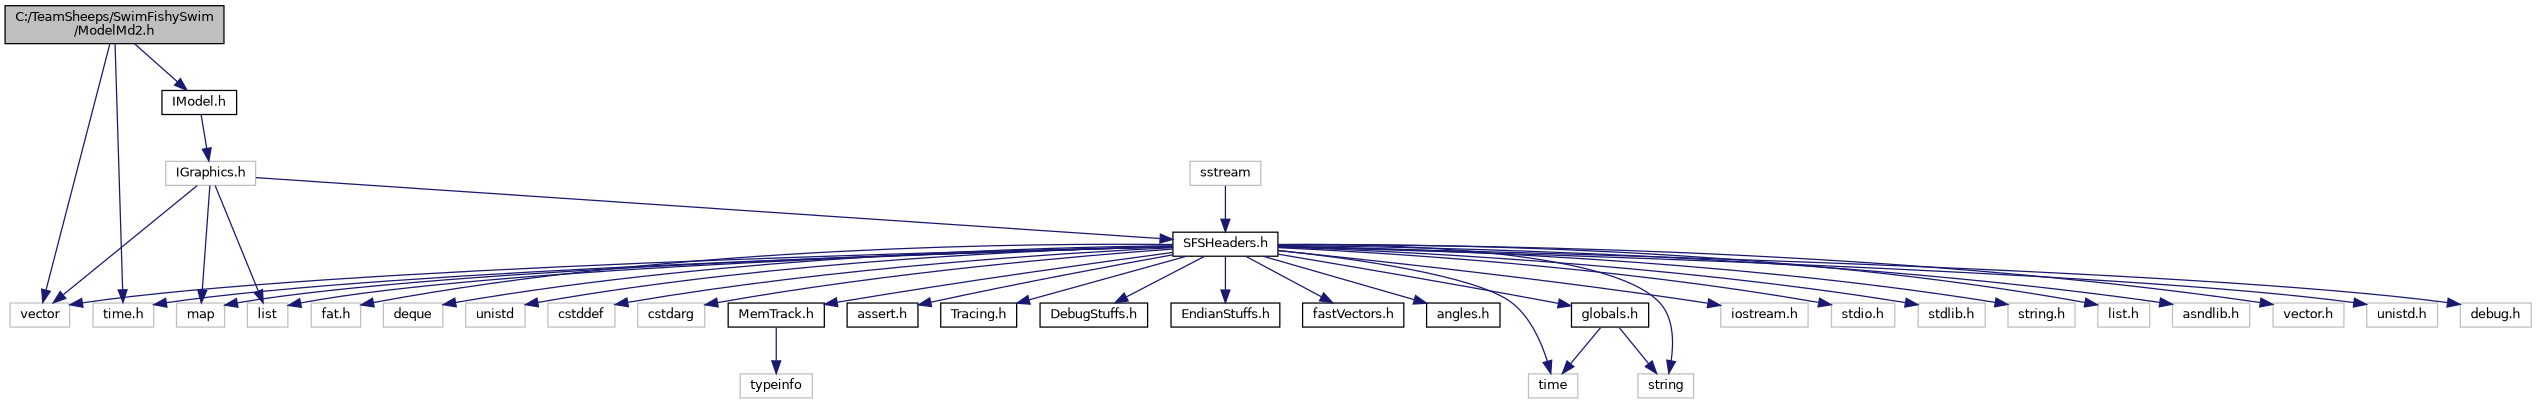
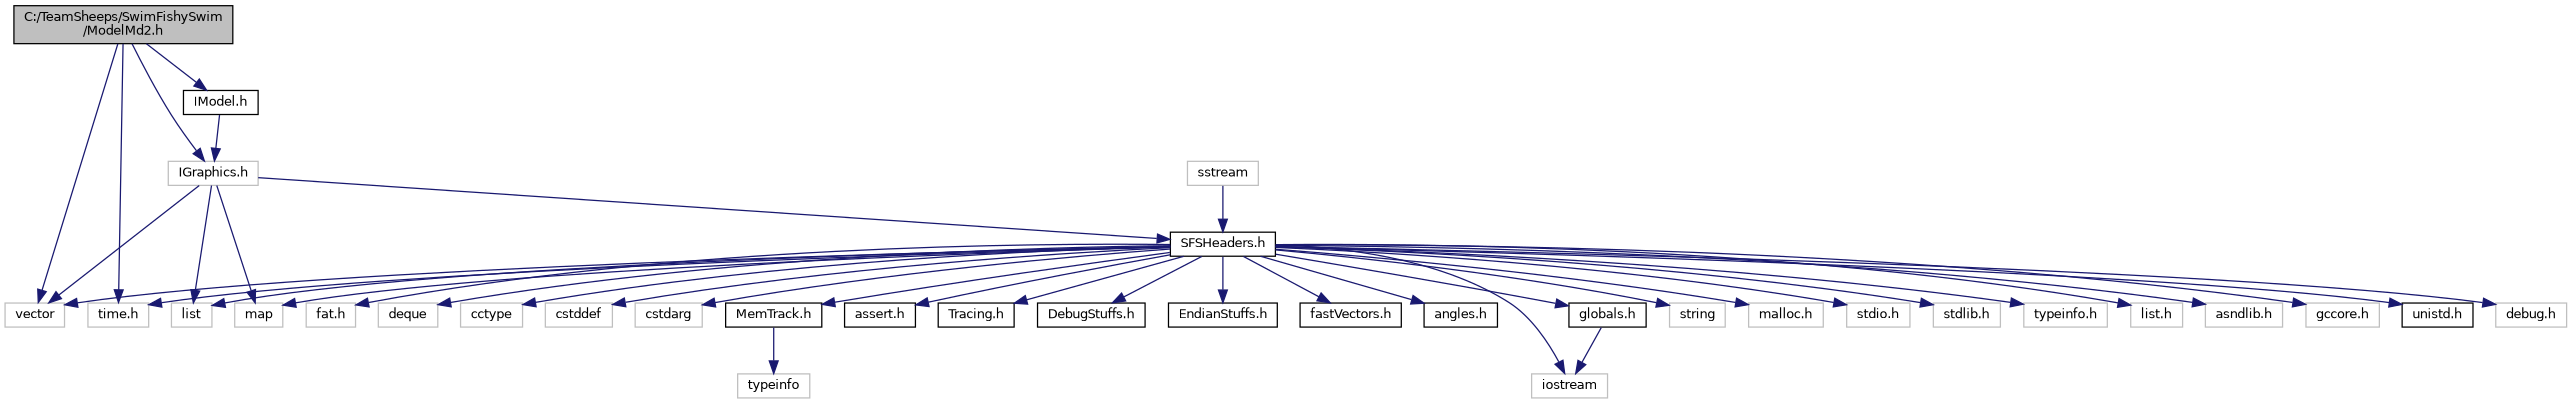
  digraph {
    node [color=grey75 fillcolor=white fontname=Helvetica fontsize=10 shape=record style=filled]
    edge [color=midnightblue fontname=Helvetica fontsize=10 labelfontname=Helvetica labelfontsize=10 style=solid]
    n1 [color=black fillcolor=grey75 fontcolor=black height=0.2 label="C:/TeamSheeps/SwimFishySwim\l/ModelMd2.h" width=0.4]
    n2 [height=0.2 label="time.h" width=0.4]
    n3 [height=0.2 label=vector width=0.4]
    n4 [height=0.2 label="IGraphics.h" width=0.4]
    n5 [color=black height=0.2 label="IModel.h" width=0.4]
    n6 [height=0.2 label=map width=0.4]
    n7 [height=0.2 label=list width=0.4]
    n8 [color=black height=0.2 label="SFSHeaders.h" width=0.4]
    n9 [color=black height=0.2 label="globals.h" width=0.4]
-   n10 [height=0.2 label=time width=0.4]
+   n10 [height=0.2 label=iostream width=0.4]
    n11 [height=0.2 label=string width=0.4]
-   n12 [height=0.2 label="iostream.h" width=0.4]
+   n12 [height=0.2 label="malloc.h" width=0.4]
    n13 [height=0.2 label="stdio.h" width=0.4]
    n14 [height=0.2 label="stdlib.h" width=0.4]
-   n15 [height=0.2 label="string.h" width=0.4]
+   n15 [height=0.2 label="typeinfo.h" width=0.4]
    n16 [height=0.2 label="list.h" width=0.4]
    n17 [height=0.2 label="asndlib.h" width=0.4]
-   n18 [height=0.2 label="vector.h" width=0.4]
-   n19 [height=0.2 label="unistd.h" width=0.4]
+   n18 [height=0.2 label="gccore.h" width=0.4]
+   n19 [color=black height=0.2 label="unistd.h" width=0.4]
    n20 [height=0.2 label="debug.h" width=0.4]
    n21 [height=0.2 label="fat.h" width=0.4]
    n22 [height=0.2 label=deque width=0.4]
-   n23 [height=0.2 label=unistd width=0.4]
+   n23 [height=0.2 label=cctype width=0.4]
    n24 [height=0.2 label=cstddef width=0.4]
    n25 [height=0.2 label=cstdarg width=0.4]
    n26 [color=black height=0.2 label="MemTrack.h" width=0.4]
    n27 [color=black height=0.2 label="assert.h" width=0.4]
    n28 [color=black height=0.2 label="Tracing.h" width=0.4]
    n29 [color=black height=0.2 label="DebugStuffs.h" width=0.4]
    n30 [color=black height=0.2 label="EndianStuffs.h" width=0.4]
    n31 [color=black height=0.2 label="fastVectors.h" width=0.4]
    n32 [color=black height=0.2 label="angles.h" width=0.4]
    n33 [height=0.2 label=sstream width=0.4]
    n34 [height=0.2 label=typeinfo width=0.4]
    n1 -> n2
    n1 -> n3
+   n1 -> n4
    n1 -> n5
    n4 -> n3
    n4 -> n6
    n4 -> n7
    n4 -> n8
    n5 -> n4
    n8 -> n2
    n8 -> n3
    n8 -> n6
    n8 -> n7
    n8 -> n9
    n8 -> n10
    n8 -> n11
    n8 -> n12
    n8 -> n13
    n8 -> n14
    n8 -> n15
    n8 -> n16
    n8 -> n17
    n8 -> n18
    n8 -> n19
    n8 -> n20
    n8 -> n21
    n8 -> n22
    n8 -> n23
    n8 -> n24
    n8 -> n25
    n8 -> n26
    n8 -> n27
    n8 -> n28
    n8 -> n29
    n8 -> n30
    n8 -> n31
    n8 -> n32
    n9 -> n10
-   n9 -> n11
    n26 -> n34
    n33 -> n8
  }
